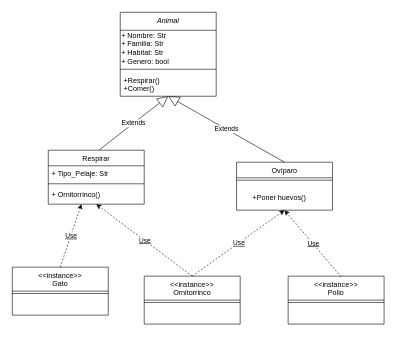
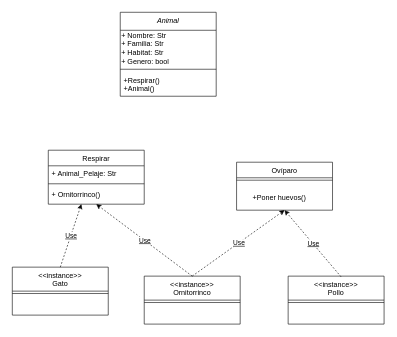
  <mxCell id="0" />
  <mxCell id="1" parent="0" />
  <mxCell id="2" value="Animal" style="swimlane;fontStyle=2;align=center;verticalAlign=top;childLayout=stackLayout;horizontal=1;startSize=30;horizontalStack=0;resizeParent=1;resizeLast=0;collapsible=1;marginBottom=0;rounded=0;shadow=0;strokeWidth=1;" parent="1" vertex="1"><mxGeometry x="200" y="20" width="160" height="140" as="geometry"><mxRectangle x="230" y="140" width="160" height="26" as="alternateBounds" /></mxGeometry></mxCell>
  <mxCell id="3" value="+ Nombre: Str&lt;br&gt;+ Familia: Str&lt;br&gt;+ Habitat: Str&lt;br&gt;+ Genero: bool&amp;nbsp;" style="text;html=1;align=left;verticalAlign=middle;resizable=0;points=[];autosize=1;strokeColor=none;fillColor=none;" vertex="1" parent="2"><mxGeometry y="30" width="160" height="60" as="geometry" /></mxCell>
  <mxCell id="4" value="" style="line;html=1;strokeWidth=1;align=left;verticalAlign=middle;spacingTop=-1;spacingLeft=3;spacingRight=3;rotatable=0;labelPosition=right;points=[];portConstraint=eastwest;" parent="2" vertex="1"><mxGeometry y="90" width="160" height="10" as="geometry" /></mxCell>
- <mxCell id="5" value="+Respirar()&#10;+Comer()" style="text;align=left;verticalAlign=top;spacingLeft=4;spacingRight=4;overflow=hidden;rotatable=0;points=[[0,0.5],[1,0.5]];portConstraint=eastwest;" parent="2" vertex="1"><mxGeometry y="100" width="160" height="40" as="geometry" /></mxCell>
+ <mxCell id="5" value="+Respirar()&#10;+Animal()" style="text;align=left;verticalAlign=top;spacingLeft=4;spacingRight=4;overflow=hidden;rotatable=0;points=[[0,0.5],[1,0.5]];portConstraint=eastwest;" parent="2" vertex="1"><mxGeometry y="100" width="160" height="40" as="geometry" /></mxCell>
  <mxCell id="6" value="Respirar" style="swimlane;fontStyle=0;align=center;verticalAlign=top;childLayout=stackLayout;horizontal=1;startSize=26;horizontalStack=0;resizeParent=1;resizeLast=0;collapsible=1;marginBottom=0;rounded=0;shadow=0;strokeWidth=1;" parent="1" vertex="1"><mxGeometry x="80" y="250" width="160" height="90" as="geometry"><mxRectangle x="130" y="380" width="160" height="26" as="alternateBounds" /></mxGeometry></mxCell>
- <mxCell id="7" value="+ Tipo_Pelaje: Str" style="text;align=left;verticalAlign=top;spacingLeft=4;spacingRight=4;overflow=hidden;rotatable=0;points=[[0,0.5],[1,0.5]];portConstraint=eastwest;" parent="6" vertex="1"><mxGeometry y="26" width="160" height="26" as="geometry" /></mxCell>
+ <mxCell id="7" value="+ Animal_Pelaje: Str" style="text;align=left;verticalAlign=top;spacingLeft=4;spacingRight=4;overflow=hidden;rotatable=0;points=[[0,0.5],[1,0.5]];portConstraint=eastwest;" parent="6" vertex="1"><mxGeometry y="26" width="160" height="26" as="geometry" /></mxCell>
  <mxCell id="8" value="" style="line;html=1;strokeWidth=1;align=left;verticalAlign=middle;spacingTop=-1;spacingLeft=3;spacingRight=3;rotatable=0;labelPosition=right;points=[];portConstraint=eastwest;" parent="6" vertex="1"><mxGeometry y="52" width="160" height="8" as="geometry" /></mxCell>
  <mxCell id="9" value="+ Ornitorrinco() " style="text;align=left;verticalAlign=top;spacingLeft=4;spacingRight=4;overflow=hidden;rotatable=0;points=[[0,0.5],[1,0.5]];portConstraint=eastwest;fontStyle=0" parent="6" vertex="1"><mxGeometry y="60" width="160" height="26" as="geometry" /></mxCell>
  <mxCell id="10" value="Ovíparo" style="swimlane;fontStyle=0;align=center;verticalAlign=top;childLayout=stackLayout;horizontal=1;startSize=26;horizontalStack=0;resizeParent=1;resizeLast=0;collapsible=1;marginBottom=0;rounded=0;shadow=0;strokeWidth=1;" parent="1" vertex="1"><mxGeometry x="394" y="270" width="160" height="80" as="geometry"><mxRectangle x="340" y="380" width="170" height="26" as="alternateBounds" /></mxGeometry></mxCell>
  <mxCell id="11" value="" style="line;html=1;strokeWidth=1;align=left;verticalAlign=middle;spacingTop=-1;spacingLeft=3;spacingRight=3;rotatable=0;labelPosition=right;points=[];portConstraint=eastwest;" parent="10" vertex="1"><mxGeometry y="26" width="160" height="8" as="geometry" /></mxCell>
- <mxCell id="12" value="Extends" style="endArrow=block;endSize=16;endFill=0;html=1;rounded=0;exitX=0.53;exitY=-0.005;exitDx=0;exitDy=0;entryX=0.5;entryY=1;entryDx=0;entryDy=0;exitPerimeter=0;" edge="1" parent="1" source="6" target="2"><mxGeometry width="160" relative="1" as="geometry"><mxPoint x="110" y="258.4" as="sourcePoint" /><mxPoint x="286.8" y="160" as="targetPoint" /></mxGeometry></mxCell>
- <mxCell id="13" value="Extends" style="endArrow=block;endSize=16;endFill=0;html=1;rounded=0;exitX=0.5;exitY=0;exitDx=0;exitDy=0;entryX=0.5;entryY=1;entryDx=0;entryDy=0;" edge="1" parent="1" source="10" target="2"><mxGeometry width="160" relative="1" as="geometry"><mxPoint x="184.8" y="259.31" as="sourcePoint" /><mxPoint x="296.8" y="170" as="targetPoint" /></mxGeometry></mxCell>
  <mxCell id="14" value="+Poner huevos()" style="text;html=1;align=center;verticalAlign=middle;resizable=0;points=[];autosize=1;strokeColor=none;fillColor=none;" vertex="1" parent="1"><mxGeometry x="415" y="320" width="100" height="20" as="geometry" /></mxCell>
  <mxCell id="15" value="&lt;&lt;instance&gt;&gt;&#10;Gato&#10;" style="swimlane;fontStyle=0;align=center;verticalAlign=top;childLayout=stackLayout;horizontal=1;startSize=40;horizontalStack=0;resizeParent=1;resizeLast=0;collapsible=1;marginBottom=0;rounded=0;shadow=0;strokeWidth=1;" vertex="1" parent="1"><mxGeometry x="20" y="445" width="160" height="80" as="geometry"><mxRectangle x="130" y="380" width="160" height="26" as="alternateBounds" /></mxGeometry></mxCell>
  <mxCell id="16" value="" style="line;html=1;strokeWidth=1;align=left;verticalAlign=middle;spacingTop=-1;spacingLeft=3;spacingRight=3;rotatable=0;labelPosition=right;points=[];portConstraint=eastwest;" vertex="1" parent="15"><mxGeometry y="40" width="160" height="8" as="geometry" /></mxCell>
  <mxCell id="17" value="" style="endArrow=classic;html=1;rounded=0;dashed=1;exitX=0.5;exitY=0;exitDx=0;exitDy=0;entryX=0.345;entryY=1.146;entryDx=0;entryDy=0;entryPerimeter=0;" edge="1" parent="1" source="15" target="9"><mxGeometry relative="1" as="geometry"><mxPoint x="30" y="380" as="sourcePoint" /><mxPoint x="150" y="340" as="targetPoint" /></mxGeometry></mxCell>
  <mxCell id="18" value="&lt;u&gt;Use&lt;/u&gt;" style="edgeLabel;resizable=0;html=1;align=center;verticalAlign=middle;" connectable="0" vertex="1" parent="17"><mxGeometry relative="1" as="geometry" /></mxCell>
  <mxCell id="19" value="&lt;&lt;instance&gt;&gt;&#10;Pollo&#10;" style="swimlane;fontStyle=0;align=center;verticalAlign=top;childLayout=stackLayout;horizontal=1;startSize=40;horizontalStack=0;resizeParent=1;resizeLast=0;collapsible=1;marginBottom=0;rounded=0;shadow=0;strokeWidth=1;" vertex="1" parent="1"><mxGeometry x="480" y="460" width="160" height="80" as="geometry"><mxRectangle x="130" y="380" width="160" height="26" as="alternateBounds" /></mxGeometry></mxCell>
  <mxCell id="20" value="" style="line;html=1;strokeWidth=1;align=left;verticalAlign=middle;spacingTop=-1;spacingLeft=3;spacingRight=3;rotatable=0;labelPosition=right;points=[];portConstraint=eastwest;" vertex="1" parent="19"><mxGeometry y="40" width="160" height="8" as="geometry" /></mxCell>
  <mxCell id="21" value="" style="endArrow=classic;html=1;rounded=0;dashed=1;exitX=0.552;exitY=0.015;exitDx=0;exitDy=0;entryX=0.5;entryY=1;entryDx=0;entryDy=0;exitPerimeter=0;" edge="1" parent="1" source="19" target="10"><mxGeometry relative="1" as="geometry"><mxPoint x="432.4" y="455.2" as="sourcePoint" /><mxPoint x="467.6" y="349.996" as="targetPoint" /></mxGeometry></mxCell>
  <mxCell id="22" value="&lt;u&gt;Use&lt;/u&gt;" style="edgeLabel;resizable=0;html=1;align=center;verticalAlign=middle;" connectable="0" vertex="1" parent="21"><mxGeometry relative="1" as="geometry" /></mxCell>
  <mxCell id="23" value="&lt;&lt;instance&gt;&gt;&#10;Ornitorrinco" style="swimlane;fontStyle=0;align=center;verticalAlign=top;childLayout=stackLayout;horizontal=1;startSize=40;horizontalStack=0;resizeParent=1;resizeLast=0;collapsible=1;marginBottom=0;rounded=0;shadow=0;strokeWidth=1;" vertex="1" parent="1"><mxGeometry x="240" y="460" width="160" height="80" as="geometry"><mxRectangle x="130" y="380" width="160" height="26" as="alternateBounds" /></mxGeometry></mxCell>
  <mxCell id="24" value="" style="line;html=1;strokeWidth=1;align=left;verticalAlign=middle;spacingTop=-1;spacingLeft=3;spacingRight=3;rotatable=0;labelPosition=right;points=[];portConstraint=eastwest;" vertex="1" parent="23"><mxGeometry y="40" width="160" height="8" as="geometry" /></mxCell>
  <mxCell id="25" value="" style="endArrow=classic;html=1;rounded=0;dashed=1;exitX=0.5;exitY=0;exitDx=0;exitDy=0;entryX=0.5;entryY=1;entryDx=0;entryDy=0;" edge="1" parent="1" source="23" target="6"><mxGeometry relative="1" as="geometry"><mxPoint x="110" y="455" as="sourcePoint" /><mxPoint x="145.2" y="349.796" as="targetPoint" /></mxGeometry></mxCell>
  <mxCell id="26" value="&lt;u&gt;Use&lt;/u&gt;" style="edgeLabel;resizable=0;html=1;align=center;verticalAlign=middle;" connectable="0" vertex="1" parent="25"><mxGeometry relative="1" as="geometry" /></mxCell>
  <mxCell id="27" value="" style="endArrow=classic;html=1;rounded=0;dashed=1;exitX=0.5;exitY=0;exitDx=0;exitDy=0;entryX=0.5;entryY=1;entryDx=0;entryDy=0;" edge="1" parent="1" source="23" target="10"><mxGeometry relative="1" as="geometry"><mxPoint x="324.56" y="471.76" as="sourcePoint" /><mxPoint x="170" y="350" as="targetPoint" /></mxGeometry></mxCell>
  <mxCell id="28" value="&lt;u&gt;Use&lt;/u&gt;" style="edgeLabel;resizable=0;html=1;align=center;verticalAlign=middle;" connectable="0" vertex="1" parent="27"><mxGeometry relative="1" as="geometry" /></mxCell>
